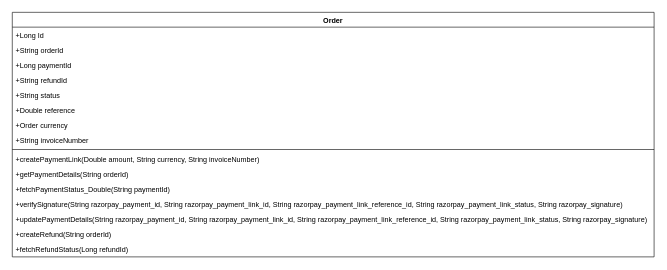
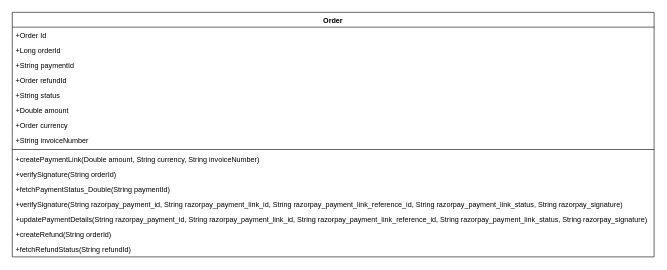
  <mxCell id="0" />
  <mxCell id="1" parent="0" />
  <mxCell id="2" value="Order" style="swimlane;fontStyle=1;align=center;verticalAlign=top;childLayout=stackLayout;horizontal=1;startSize=24.688;horizontalStack=0;resizeParent=1;resizeParentMax=0;resizeLast=0;collapsible=0;marginBottom=0;" vertex="1" parent="1"><mxGeometry x="20" y="20" width="1070" height="407.688" as="geometry" /></mxCell>
- <mxCell id="3" value="+Long Id" style="text;strokeColor=none;fillColor=none;align=left;verticalAlign=top;spacingLeft=4;spacingRight=4;overflow=hidden;rotatable=0;points=[[0,0.5],[1,0.5]];portConstraint=eastwest;" vertex="1" parent="2"><mxGeometry y="24.688" width="1070" height="25" as="geometry" /></mxCell>
- <mxCell id="4" value="+String orderId" style="text;strokeColor=none;fillColor=none;align=left;verticalAlign=top;spacingLeft=4;spacingRight=4;overflow=hidden;rotatable=0;points=[[0,0.5],[1,0.5]];portConstraint=eastwest;" vertex="1" parent="2"><mxGeometry y="49.688" width="1070" height="25" as="geometry" /></mxCell>
- <mxCell id="5" value="+Long paymentId" style="text;strokeColor=none;fillColor=none;align=left;verticalAlign=top;spacingLeft=4;spacingRight=4;overflow=hidden;rotatable=0;points=[[0,0.5],[1,0.5]];portConstraint=eastwest;" vertex="1" parent="2"><mxGeometry y="74.688" width="1070" height="25" as="geometry" /></mxCell>
- <mxCell id="6" value="+String refundId" style="text;strokeColor=none;fillColor=none;align=left;verticalAlign=top;spacingLeft=4;spacingRight=4;overflow=hidden;rotatable=0;points=[[0,0.5],[1,0.5]];portConstraint=eastwest;" vertex="1" parent="2"><mxGeometry y="99.688" width="1070" height="25" as="geometry" /></mxCell>
+ <mxCell id="3" value="+Order Id" style="text;strokeColor=none;fillColor=none;align=left;verticalAlign=top;spacingLeft=4;spacingRight=4;overflow=hidden;rotatable=0;points=[[0,0.5],[1,0.5]];portConstraint=eastwest;" vertex="1" parent="2"><mxGeometry y="24.688" width="1070" height="25" as="geometry" /></mxCell>
+ <mxCell id="4" value="+Long orderId" style="text;strokeColor=none;fillColor=none;align=left;verticalAlign=top;spacingLeft=4;spacingRight=4;overflow=hidden;rotatable=0;points=[[0,0.5],[1,0.5]];portConstraint=eastwest;" vertex="1" parent="2"><mxGeometry y="49.688" width="1070" height="25" as="geometry" /></mxCell>
+ <mxCell id="5" value="+String paymentId" style="text;strokeColor=none;fillColor=none;align=left;verticalAlign=top;spacingLeft=4;spacingRight=4;overflow=hidden;rotatable=0;points=[[0,0.5],[1,0.5]];portConstraint=eastwest;" vertex="1" parent="2"><mxGeometry y="74.688" width="1070" height="25" as="geometry" /></mxCell>
+ <mxCell id="6" value="+Order refundId" style="text;strokeColor=none;fillColor=none;align=left;verticalAlign=top;spacingLeft=4;spacingRight=4;overflow=hidden;rotatable=0;points=[[0,0.5],[1,0.5]];portConstraint=eastwest;" vertex="1" parent="2"><mxGeometry y="99.688" width="1070" height="25" as="geometry" /></mxCell>
  <mxCell id="7" value="+String status" style="text;strokeColor=none;fillColor=none;align=left;verticalAlign=top;spacingLeft=4;spacingRight=4;overflow=hidden;rotatable=0;points=[[0,0.5],[1,0.5]];portConstraint=eastwest;" vertex="1" parent="2"><mxGeometry y="124.688" width="1070" height="25" as="geometry" /></mxCell>
- <mxCell id="8" value="+Double reference" style="text;strokeColor=none;fillColor=none;align=left;verticalAlign=top;spacingLeft=4;spacingRight=4;overflow=hidden;rotatable=0;points=[[0,0.5],[1,0.5]];portConstraint=eastwest;" vertex="1" parent="2"><mxGeometry y="149.688" width="1070" height="25" as="geometry" /></mxCell>
+ <mxCell id="8" value="+Double amount" style="text;strokeColor=none;fillColor=none;align=left;verticalAlign=top;spacingLeft=4;spacingRight=4;overflow=hidden;rotatable=0;points=[[0,0.5],[1,0.5]];portConstraint=eastwest;" vertex="1" parent="2"><mxGeometry y="149.688" width="1070" height="25" as="geometry" /></mxCell>
  <mxCell id="9" value="+Order currency" style="text;strokeColor=none;fillColor=none;align=left;verticalAlign=top;spacingLeft=4;spacingRight=4;overflow=hidden;rotatable=0;points=[[0,0.5],[1,0.5]];portConstraint=eastwest;" vertex="1" parent="2"><mxGeometry y="174.688" width="1070" height="25" as="geometry" /></mxCell>
  <mxCell id="10" value="+String invoiceNumber" style="text;strokeColor=none;fillColor=none;align=left;verticalAlign=top;spacingLeft=4;spacingRight=4;overflow=hidden;rotatable=0;points=[[0,0.5],[1,0.5]];portConstraint=eastwest;" vertex="1" parent="2"><mxGeometry y="199.688" width="1070" height="25" as="geometry" /></mxCell>
  <mxCell id="11" style="line;strokeWidth=1;fillColor=none;align=left;verticalAlign=middle;spacingTop=-1;spacingLeft=3;spacingRight=3;rotatable=0;labelPosition=right;points=[];portConstraint=eastwest;strokeColor=inherit;" vertex="1" parent="2"><mxGeometry y="224.688" width="1070" height="8" as="geometry" /></mxCell>
  <mxCell id="12" value="+createPaymentLink(Double amount, String currency, String invoiceNumber)" style="text;strokeColor=none;fillColor=none;align=left;verticalAlign=top;spacingLeft=4;spacingRight=4;overflow=hidden;rotatable=0;points=[[0,0.5],[1,0.5]];portConstraint=eastwest;" vertex="1" parent="2"><mxGeometry y="232.688" width="1070" height="25" as="geometry" /></mxCell>
- <mxCell id="13" value="+getPaymentDetails(String orderId)" style="text;strokeColor=none;fillColor=none;align=left;verticalAlign=top;spacingLeft=4;spacingRight=4;overflow=hidden;rotatable=0;points=[[0,0.5],[1,0.5]];portConstraint=eastwest;" vertex="1" parent="2"><mxGeometry y="257.688" width="1070" height="25" as="geometry" /></mxCell>
+ <mxCell id="13" value="+verifySignature(String orderId)" style="text;strokeColor=none;fillColor=none;align=left;verticalAlign=top;spacingLeft=4;spacingRight=4;overflow=hidden;rotatable=0;points=[[0,0.5],[1,0.5]];portConstraint=eastwest;" vertex="1" parent="2"><mxGeometry y="257.688" width="1070" height="25" as="geometry" /></mxCell>
  <mxCell id="14" value="+fetchPaymentStatus_Double(String paymentId)" style="text;strokeColor=none;fillColor=none;align=left;verticalAlign=top;spacingLeft=4;spacingRight=4;overflow=hidden;rotatable=0;points=[[0,0.5],[1,0.5]];portConstraint=eastwest;" vertex="1" parent="2"><mxGeometry y="282.688" width="1070" height="25" as="geometry" /></mxCell>
  <mxCell id="15" value="+verifySignature(String razorpay_payment_id, String razorpay_payment_link_id, String razorpay_payment_link_reference_id, String razorpay_payment_link_status, String razorpay_signature)" style="text;strokeColor=none;fillColor=none;align=left;verticalAlign=top;spacingLeft=4;spacingRight=4;overflow=hidden;rotatable=0;points=[[0,0.5],[1,0.5]];portConstraint=eastwest;" vertex="1" parent="2"><mxGeometry y="307.688" width="1070" height="25" as="geometry" /></mxCell>
  <mxCell id="16" value="+updatePaymentDetails(String razorpay_payment_id, String razorpay_payment_link_id, String razorpay_payment_link_reference_id, String razorpay_payment_link_status, String razorpay_signature)" style="text;strokeColor=none;fillColor=none;align=left;verticalAlign=top;spacingLeft=4;spacingRight=4;overflow=hidden;rotatable=0;points=[[0,0.5],[1,0.5]];portConstraint=eastwest;" vertex="1" parent="2"><mxGeometry y="332.688" width="1070" height="25" as="geometry" /></mxCell>
  <mxCell id="17" value="+createRefund(String orderId)" style="text;strokeColor=none;fillColor=none;align=left;verticalAlign=top;spacingLeft=4;spacingRight=4;overflow=hidden;rotatable=0;points=[[0,0.5],[1,0.5]];portConstraint=eastwest;" vertex="1" parent="2"><mxGeometry y="357.688" width="1070" height="25" as="geometry" /></mxCell>
- <mxCell id="18" value="+fetchRefundStatus(Long refundId)" style="text;strokeColor=none;fillColor=none;align=left;verticalAlign=top;spacingLeft=4;spacingRight=4;overflow=hidden;rotatable=0;points=[[0,0.5],[1,0.5]];portConstraint=eastwest;" vertex="1" parent="2"><mxGeometry y="382.688" width="1070" height="25" as="geometry" /></mxCell>
+ <mxCell id="18" value="+fetchRefundStatus(String refundId)" style="text;strokeColor=none;fillColor=none;align=left;verticalAlign=top;spacingLeft=4;spacingRight=4;overflow=hidden;rotatable=0;points=[[0,0.5],[1,0.5]];portConstraint=eastwest;" vertex="1" parent="2"><mxGeometry y="382.688" width="1070" height="25" as="geometry" /></mxCell>
